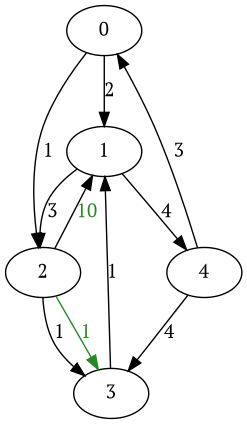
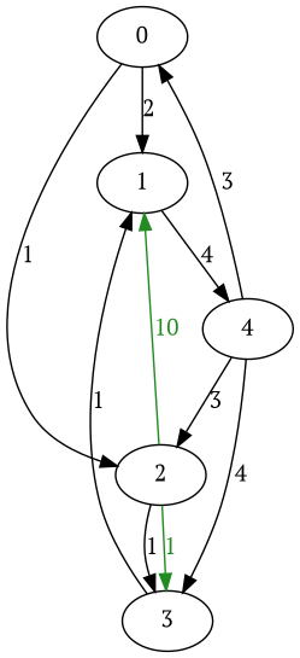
  digraph {
    fontname="PT Serif"
    node [fontname="PT Serif"]
    edge [fontname="PT Serif"]
    0
    1
    2
    4
    3
    0 -> 1 [label=2]
    0 -> 2 [label=1]
-   1 -> 2 [label=3]
+   4 -> 2 [label=3]
    1 -> 4 [label=4]
-   2 -> 1 [color=black fontcolor="#228b22" label=10]
+   2 -> 1 [color="#228b22" fontcolor="#228b22" label=10]
    2 -> 3 [label=1]
    2 -> 3 [color="#228b22" fontcolor="#228b22" label=1]
    4 -> 0 [label=3]
    4 -> 3 [label=4]
    3 -> 1 [label=1]
  }
